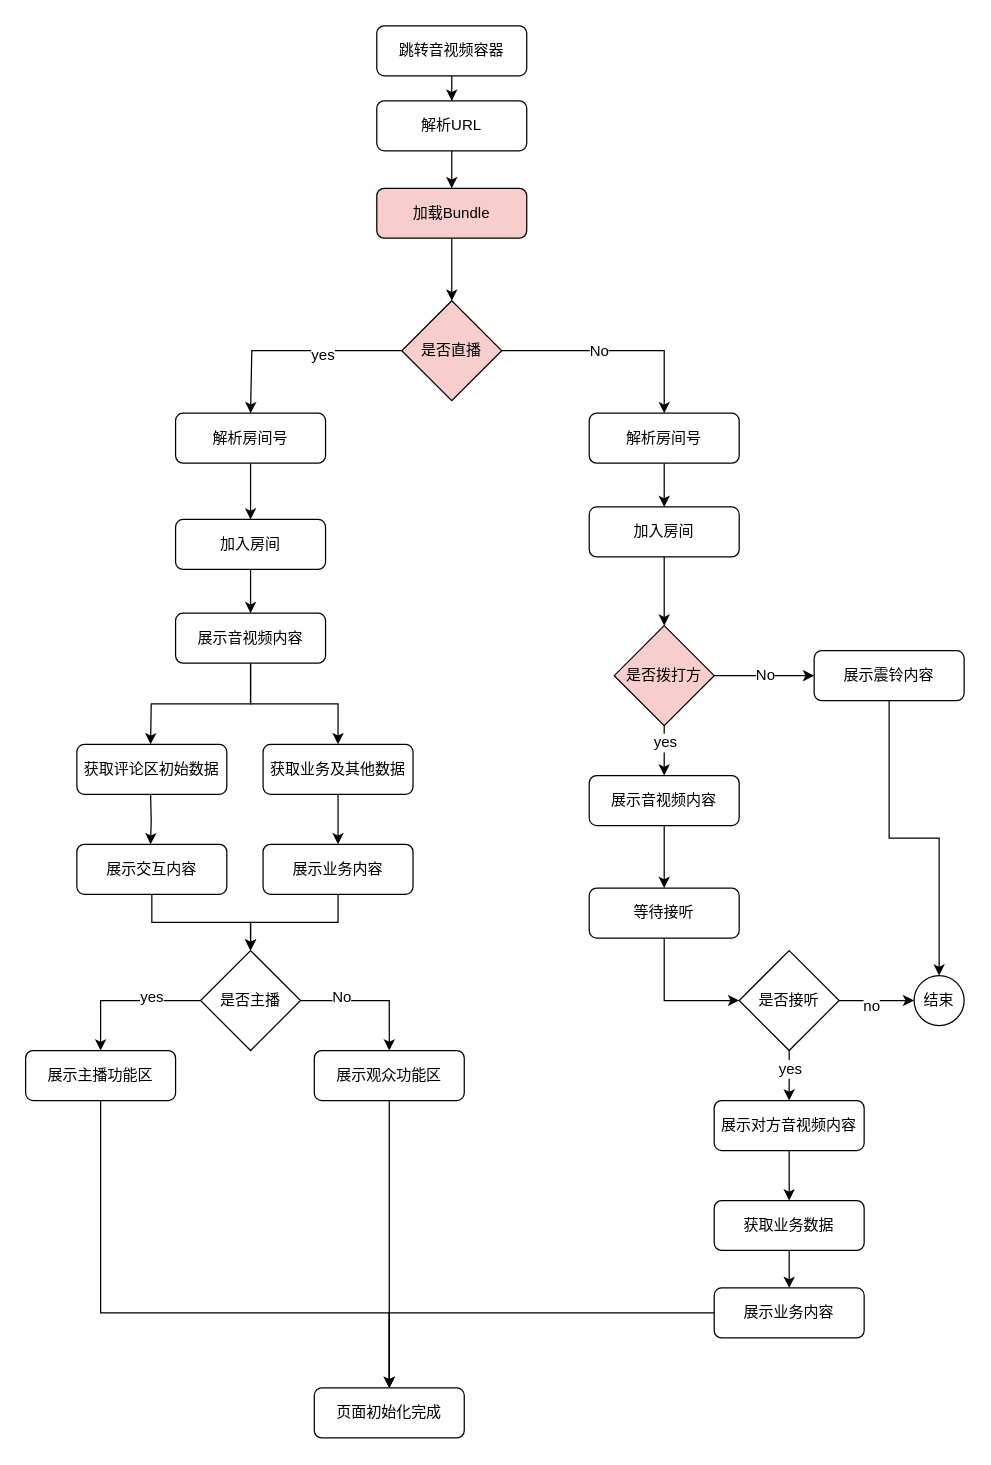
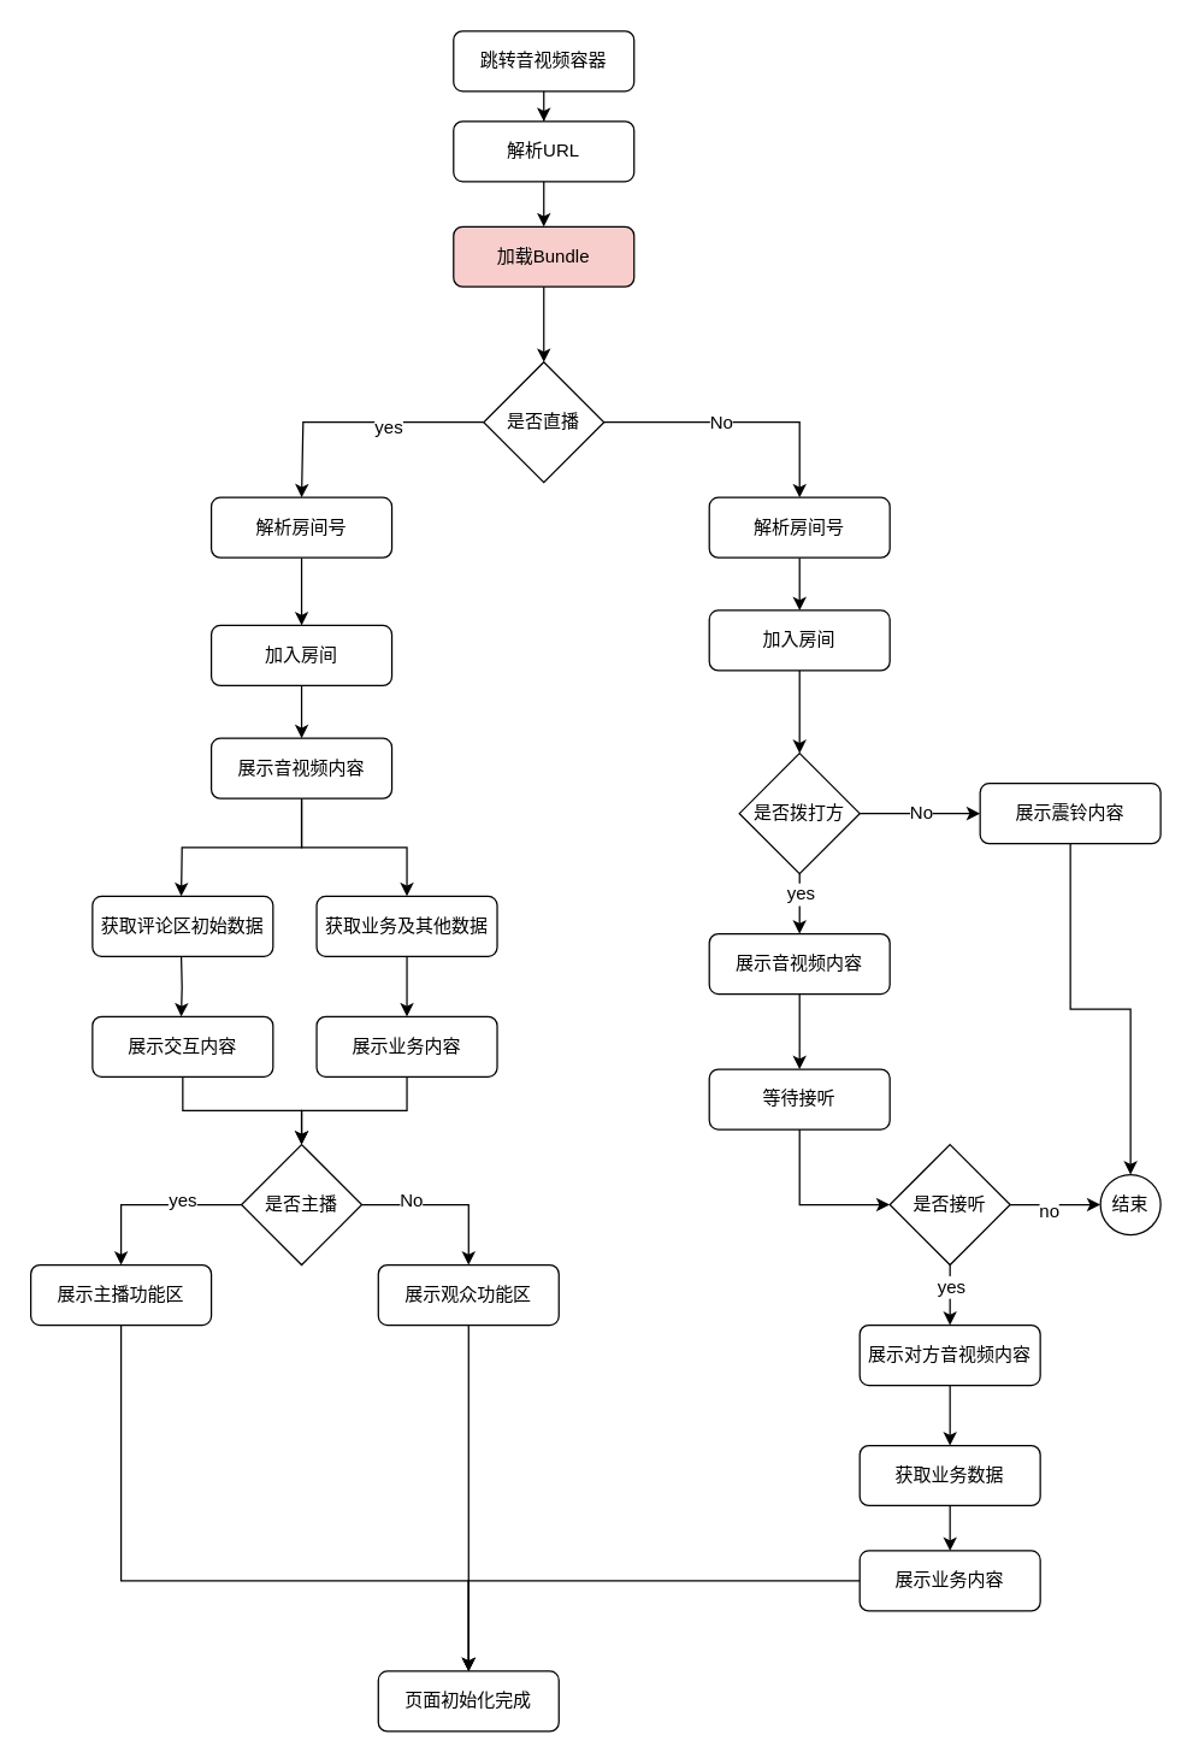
  <mxCell id="0" />
  <mxCell id="1" parent="0" />
  <mxCell id="2" style="edgeStyle=orthogonalEdgeStyle;rounded=0;orthogonalLoop=1;jettySize=auto;html=1;" parent="1" source="3" target="5" edge="1"><mxGeometry relative="1" as="geometry" /></mxCell>
  <mxCell id="3" value="跳转音视频容器" style="rounded=1;whiteSpace=wrap;html=1;" parent="1" vertex="1"><mxGeometry x="301" y="20" width="120" height="40" as="geometry" /></mxCell>
  <mxCell id="4" style="edgeStyle=orthogonalEdgeStyle;rounded=0;orthogonalLoop=1;jettySize=auto;html=1;exitX=0.5;exitY=1;exitDx=0;exitDy=0;entryX=0.5;entryY=0;entryDx=0;entryDy=0;" parent="1" source="5" target="8" edge="1"><mxGeometry relative="1" as="geometry" /></mxCell>
  <mxCell id="5" value="解析URL" style="rounded=1;whiteSpace=wrap;html=1;" parent="1" vertex="1"><mxGeometry x="301" y="80" width="120" height="40" as="geometry" /></mxCell>
  <mxCell id="6" style="edgeStyle=orthogonalEdgeStyle;rounded=0;orthogonalLoop=1;jettySize=auto;html=1;entryX=0.5;entryY=0;entryDx=0;entryDy=0;exitX=0;exitY=0.5;exitDx=0;exitDy=0;" parent="1" source="11" target="14" edge="1"><mxGeometry relative="1" as="geometry"><mxPoint x="351" y="270" as="sourcePoint" /><Array as="points"><mxPoint x="201" y="280" /></Array><mxPoint x="201" y="320" as="targetPoint" /></mxGeometry></mxCell>
  <mxCell id="7" value="yes" style="text;html=1;align=center;verticalAlign=middle;resizable=0;points=[];labelBackgroundColor=#ffffff;" parent="6" vertex="1" connectable="0"><mxGeometry x="-0.25" y="3" relative="1" as="geometry"><mxPoint as="offset" /></mxGeometry></mxCell>
  <mxCell id="8" value="加载Bundle" style="rounded=1;whiteSpace=wrap;html=1;fillColor=#f8cecc;" parent="1" vertex="1"><mxGeometry x="301" y="150" width="120" height="40" as="geometry" /></mxCell>
  <mxCell id="9" style="edgeStyle=orthogonalEdgeStyle;rounded=0;orthogonalLoop=1;jettySize=auto;html=1;entryX=0.5;entryY=0;entryDx=0;entryDy=0;" parent="1" source="11" target="38" edge="1"><mxGeometry relative="1" as="geometry"><mxPoint x="531" y="310" as="targetPoint" /></mxGeometry></mxCell>
  <mxCell id="10" value="No" style="text;html=1;align=center;verticalAlign=middle;resizable=0;points=[];labelBackgroundColor=#ffffff;" parent="9" vertex="1" connectable="0"><mxGeometry x="-0.15" relative="1" as="geometry"><mxPoint as="offset" /></mxGeometry></mxCell>
- <mxCell id="11" value="是否直播" style="rhombus;whiteSpace=wrap;html=1;fillColor=#f8cecc;" parent="1" vertex="1"><mxGeometry x="321" y="240" width="80" height="80" as="geometry" /></mxCell>
+ <mxCell id="11" value="是否直播" style="rhombus;whiteSpace=wrap;html=1;" parent="1" vertex="1"><mxGeometry x="321" y="240" width="80" height="80" as="geometry" /></mxCell>
  <mxCell id="12" value="" style="endArrow=classic;html=1;exitX=0.5;exitY=1;exitDx=0;exitDy=0;entryX=0.5;entryY=0;entryDx=0;entryDy=0;" parent="1" source="8" target="11" edge="1"><mxGeometry width="50" height="50" relative="1" as="geometry"><mxPoint x="361" y="420" as="sourcePoint" /><mxPoint x="411" y="370" as="targetPoint" /></mxGeometry></mxCell>
  <mxCell id="13" style="edgeStyle=orthogonalEdgeStyle;rounded=0;orthogonalLoop=1;jettySize=auto;html=1;exitX=0.5;exitY=1;exitDx=0;exitDy=0;entryX=0.5;entryY=0;entryDx=0;entryDy=0;" parent="1" source="14" target="15" edge="1"><mxGeometry relative="1" as="geometry" /></mxCell>
  <mxCell id="14" value="解析房间号" style="rounded=1;whiteSpace=wrap;html=1;" parent="1" vertex="1"><mxGeometry x="140" y="330" width="120" height="40" as="geometry" /></mxCell>
  <mxCell id="15" value="加入房间" style="rounded=1;whiteSpace=wrap;html=1;" parent="1" vertex="1"><mxGeometry x="140" y="415" width="120" height="40" as="geometry" /></mxCell>
  <mxCell id="16" style="edgeStyle=orthogonalEdgeStyle;rounded=0;orthogonalLoop=1;jettySize=auto;html=1;exitX=0.5;exitY=1;exitDx=0;exitDy=0;entryX=0.5;entryY=0;entryDx=0;entryDy=0;" edge="1" parent="1"><mxGeometry relative="1" as="geometry"><mxPoint x="120" y="635" as="sourcePoint" /><mxPoint x="120" y="675" as="targetPoint" /></mxGeometry></mxCell>
  <mxCell id="17" value="获取评论区初始数据" style="rounded=1;whiteSpace=wrap;html=1;" parent="1" vertex="1"><mxGeometry x="61" y="595" width="120" height="40" as="geometry" /></mxCell>
  <mxCell id="18" style="edgeStyle=orthogonalEdgeStyle;rounded=0;orthogonalLoop=1;jettySize=auto;html=1;exitX=0.5;exitY=1;exitDx=0;exitDy=0;" parent="1" source="20" edge="1"><mxGeometry relative="1" as="geometry"><mxPoint x="120" y="595" as="targetPoint" /></mxGeometry></mxCell>
  <mxCell id="19" style="edgeStyle=orthogonalEdgeStyle;rounded=0;orthogonalLoop=1;jettySize=auto;html=1;exitX=0.5;exitY=1;exitDx=0;exitDy=0;" parent="1" source="20" target="23" edge="1"><mxGeometry relative="1" as="geometry" /></mxCell>
  <mxCell id="20" value="展示音视频内容" style="rounded=1;whiteSpace=wrap;html=1;" parent="1" vertex="1"><mxGeometry x="140" y="490" width="120" height="40" as="geometry" /></mxCell>
  <mxCell id="21" value="" style="endArrow=classic;html=1;exitX=0.5;exitY=1;exitDx=0;exitDy=0;entryX=0.5;entryY=0;entryDx=0;entryDy=0;" parent="1" source="15" target="20" edge="1"><mxGeometry width="50" height="50" relative="1" as="geometry"><mxPoint x="340" y="515" as="sourcePoint" /><mxPoint x="390" y="465" as="targetPoint" /></mxGeometry></mxCell>
  <mxCell id="22" style="edgeStyle=orthogonalEdgeStyle;rounded=0;orthogonalLoop=1;jettySize=auto;html=1;exitX=0.5;exitY=1;exitDx=0;exitDy=0;" edge="1" parent="1" source="23" target="27"><mxGeometry relative="1" as="geometry" /></mxCell>
  <mxCell id="23" value="获取业务及其他数据" style="rounded=1;whiteSpace=wrap;html=1;" parent="1" vertex="1"><mxGeometry x="210" y="595" width="120" height="40" as="geometry" /></mxCell>
  <mxCell id="24" style="edgeStyle=orthogonalEdgeStyle;rounded=0;orthogonalLoop=1;jettySize=auto;html=1;entryX=0.5;entryY=0;entryDx=0;entryDy=0;" edge="1" parent="1" source="25" target="32"><mxGeometry relative="1" as="geometry" /></mxCell>
  <mxCell id="25" value="展示交互内容" style="rounded=1;whiteSpace=wrap;html=1;" parent="1" vertex="1"><mxGeometry x="61" y="675" width="120" height="40" as="geometry" /></mxCell>
  <mxCell id="26" style="edgeStyle=orthogonalEdgeStyle;rounded=0;orthogonalLoop=1;jettySize=auto;html=1;entryX=0.5;entryY=0;entryDx=0;entryDy=0;" edge="1" parent="1" source="27" target="32"><mxGeometry relative="1" as="geometry" /></mxCell>
  <mxCell id="27" value="展示业务内容" style="rounded=1;whiteSpace=wrap;html=1;" vertex="1" parent="1"><mxGeometry x="210" y="675" width="120" height="40" as="geometry" /></mxCell>
  <mxCell id="28" style="edgeStyle=orthogonalEdgeStyle;rounded=0;orthogonalLoop=1;jettySize=auto;html=1;entryX=0.5;entryY=0;entryDx=0;entryDy=0;" edge="1" parent="1" source="32" target="34"><mxGeometry relative="1" as="geometry" /></mxCell>
  <mxCell id="29" value="yes" style="text;html=1;align=center;verticalAlign=middle;resizable=0;points=[];labelBackgroundColor=#ffffff;" vertex="1" connectable="0" parent="28"><mxGeometry x="-0.333" y="-3" relative="1" as="geometry"><mxPoint as="offset" /></mxGeometry></mxCell>
  <mxCell id="30" style="edgeStyle=orthogonalEdgeStyle;rounded=0;orthogonalLoop=1;jettySize=auto;html=1;entryX=0.5;entryY=0;entryDx=0;entryDy=0;exitX=1;exitY=0.5;exitDx=0;exitDy=0;" edge="1" parent="1" source="32" target="36"><mxGeometry relative="1" as="geometry" /></mxCell>
  <mxCell id="31" value="No" style="text;html=1;align=center;verticalAlign=middle;resizable=0;points=[];labelBackgroundColor=#ffffff;" vertex="1" connectable="0" parent="30"><mxGeometry x="-0.42" y="3" relative="1" as="geometry"><mxPoint as="offset" /></mxGeometry></mxCell>
  <mxCell id="32" value="是否主播" style="rhombus;whiteSpace=wrap;html=1;" vertex="1" parent="1"><mxGeometry x="160" y="760" width="80" height="80" as="geometry" /></mxCell>
  <mxCell id="33" style="edgeStyle=orthogonalEdgeStyle;rounded=0;orthogonalLoop=1;jettySize=auto;html=1;entryX=0.5;entryY=0;entryDx=0;entryDy=0;" edge="1" parent="1" source="34" target="64"><mxGeometry relative="1" as="geometry"><Array as="points"><mxPoint x="80" y="1050" /><mxPoint x="311" y="1050" /></Array></mxGeometry></mxCell>
  <mxCell id="34" value="展示主播功能区" style="rounded=1;whiteSpace=wrap;html=1;" vertex="1" parent="1"><mxGeometry x="20" y="840" width="120" height="40" as="geometry" /></mxCell>
  <mxCell id="35" style="edgeStyle=orthogonalEdgeStyle;rounded=0;orthogonalLoop=1;jettySize=auto;html=1;entryX=0.5;entryY=0;entryDx=0;entryDy=0;" edge="1" parent="1" source="36" target="64"><mxGeometry relative="1" as="geometry" /></mxCell>
  <mxCell id="36" value="展示观众功能区" style="rounded=1;whiteSpace=wrap;html=1;" vertex="1" parent="1"><mxGeometry x="251" y="840" width="120" height="40" as="geometry" /></mxCell>
  <mxCell id="37" style="edgeStyle=orthogonalEdgeStyle;rounded=0;orthogonalLoop=1;jettySize=auto;html=1;" edge="1" parent="1" source="38" target="40"><mxGeometry relative="1" as="geometry" /></mxCell>
  <mxCell id="38" value="解析房间号" style="rounded=1;whiteSpace=wrap;html=1;" vertex="1" parent="1"><mxGeometry x="471" y="330" width="120" height="40" as="geometry" /></mxCell>
  <mxCell id="39" style="edgeStyle=orthogonalEdgeStyle;rounded=0;orthogonalLoop=1;jettySize=auto;html=1;exitX=0.5;exitY=1;exitDx=0;exitDy=0;entryX=0.5;entryY=0;entryDx=0;entryDy=0;" edge="1" parent="1" source="40" target="45"><mxGeometry relative="1" as="geometry"><mxPoint x="531" y="485" as="targetPoint" /></mxGeometry></mxCell>
  <mxCell id="40" value="加入房间" style="rounded=1;whiteSpace=wrap;html=1;" vertex="1" parent="1"><mxGeometry x="471" y="405" width="120" height="40" as="geometry" /></mxCell>
  <mxCell id="41" style="edgeStyle=orthogonalEdgeStyle;rounded=0;orthogonalLoop=1;jettySize=auto;html=1;exitX=0.5;exitY=1;exitDx=0;exitDy=0;" edge="1" parent="1" source="45" target="47"><mxGeometry relative="1" as="geometry" /></mxCell>
  <mxCell id="42" value="yes" style="text;html=1;align=center;verticalAlign=middle;resizable=0;points=[];labelBackgroundColor=#ffffff;" vertex="1" connectable="0" parent="41"><mxGeometry x="-0.333" relative="1" as="geometry"><mxPoint as="offset" /></mxGeometry></mxCell>
  <mxCell id="43" style="edgeStyle=orthogonalEdgeStyle;rounded=0;orthogonalLoop=1;jettySize=auto;html=1;exitX=1;exitY=0.5;exitDx=0;exitDy=0;entryX=0;entryY=0.5;entryDx=0;entryDy=0;" edge="1" parent="1" source="45" target="49"><mxGeometry relative="1" as="geometry" /></mxCell>
  <mxCell id="44" value="No" style="text;html=1;align=center;verticalAlign=middle;resizable=0;points=[];labelBackgroundColor=#ffffff;" vertex="1" connectable="0" parent="43"><mxGeometry y="1" relative="1" as="geometry"><mxPoint as="offset" /></mxGeometry></mxCell>
- <mxCell id="45" value="是否拨打方" style="rhombus;whiteSpace=wrap;html=1;fillColor=#f8cecc;" vertex="1" parent="1"><mxGeometry x="491" y="500" width="80" height="80" as="geometry" /></mxCell>
+ <mxCell id="45" value="是否拨打方" style="rhombus;whiteSpace=wrap;html=1;" vertex="1" parent="1"><mxGeometry x="491" y="500" width="80" height="80" as="geometry" /></mxCell>
  <mxCell id="46" style="edgeStyle=orthogonalEdgeStyle;rounded=0;orthogonalLoop=1;jettySize=auto;html=1;entryX=0.5;entryY=0;entryDx=0;entryDy=0;" edge="1" parent="1" source="47" target="59"><mxGeometry relative="1" as="geometry" /></mxCell>
  <mxCell id="47" value="展示音视频内容" style="rounded=1;whiteSpace=wrap;html=1;" vertex="1" parent="1"><mxGeometry x="471" y="620" width="120" height="40" as="geometry" /></mxCell>
  <mxCell id="48" style="edgeStyle=orthogonalEdgeStyle;rounded=0;orthogonalLoop=1;jettySize=auto;html=1;" edge="1" parent="1" source="49" target="55"><mxGeometry relative="1" as="geometry" /></mxCell>
  <mxCell id="49" value="展示震铃内容" style="rounded=1;whiteSpace=wrap;html=1;" vertex="1" parent="1"><mxGeometry x="651" y="520" width="120" height="40" as="geometry" /></mxCell>
  <mxCell id="50" style="edgeStyle=orthogonalEdgeStyle;rounded=0;orthogonalLoop=1;jettySize=auto;html=1;exitX=1;exitY=0.5;exitDx=0;exitDy=0;entryX=0;entryY=0.5;entryDx=0;entryDy=0;" edge="1" parent="1" source="54" target="55"><mxGeometry relative="1" as="geometry" /></mxCell>
  <mxCell id="51" value="no" style="text;html=1;align=center;verticalAlign=middle;resizable=0;points=[];labelBackgroundColor=#ffffff;" vertex="1" connectable="0" parent="50"><mxGeometry x="-0.167" y="-4" relative="1" as="geometry"><mxPoint as="offset" /></mxGeometry></mxCell>
  <mxCell id="52" style="edgeStyle=orthogonalEdgeStyle;rounded=0;orthogonalLoop=1;jettySize=auto;html=1;entryX=0.5;entryY=0;entryDx=0;entryDy=0;" edge="1" parent="1" source="54" target="57"><mxGeometry relative="1" as="geometry" /></mxCell>
  <mxCell id="53" value="yes" style="text;html=1;align=center;verticalAlign=middle;resizable=0;points=[];labelBackgroundColor=#ffffff;" vertex="1" connectable="0" parent="52"><mxGeometry x="0.2" y="2" relative="1" as="geometry"><mxPoint x="-2" y="-10" as="offset" /></mxGeometry></mxCell>
  <mxCell id="54" value="是否接听" style="rhombus;whiteSpace=wrap;html=1;" vertex="1" parent="1"><mxGeometry x="591" y="760" width="80" height="80" as="geometry" /></mxCell>
  <mxCell id="55" value="结束" style="ellipse;whiteSpace=wrap;html=1;aspect=fixed;" vertex="1" parent="1"><mxGeometry x="731" y="780" width="40" height="40" as="geometry" /></mxCell>
  <mxCell id="56" style="edgeStyle=orthogonalEdgeStyle;rounded=0;orthogonalLoop=1;jettySize=auto;html=1;exitX=0.5;exitY=1;exitDx=0;exitDy=0;entryX=0.5;entryY=0;entryDx=0;entryDy=0;" edge="1" parent="1" source="57" target="61"><mxGeometry relative="1" as="geometry" /></mxCell>
  <mxCell id="57" value="展示对方音视频内容" style="rounded=1;whiteSpace=wrap;html=1;" vertex="1" parent="1"><mxGeometry x="571" y="880" width="120" height="40" as="geometry" /></mxCell>
  <mxCell id="58" style="edgeStyle=orthogonalEdgeStyle;rounded=0;orthogonalLoop=1;jettySize=auto;html=1;entryX=0;entryY=0.5;entryDx=0;entryDy=0;" edge="1" parent="1" source="59" target="54"><mxGeometry relative="1" as="geometry" /></mxCell>
  <mxCell id="59" value="等待接听" style="rounded=1;whiteSpace=wrap;html=1;" vertex="1" parent="1"><mxGeometry x="471" y="710" width="120" height="40" as="geometry" /></mxCell>
  <mxCell id="60" style="edgeStyle=orthogonalEdgeStyle;rounded=0;orthogonalLoop=1;jettySize=auto;html=1;entryX=0.5;entryY=0;entryDx=0;entryDy=0;" edge="1" parent="1" source="61" target="63"><mxGeometry relative="1" as="geometry" /></mxCell>
  <mxCell id="61" value="获取业务数据" style="rounded=1;whiteSpace=wrap;html=1;" vertex="1" parent="1"><mxGeometry x="571" y="960" width="120" height="40" as="geometry" /></mxCell>
  <mxCell id="62" style="edgeStyle=orthogonalEdgeStyle;rounded=0;orthogonalLoop=1;jettySize=auto;html=1;entryX=0.5;entryY=0;entryDx=0;entryDy=0;" edge="1" parent="1" source="63" target="64"><mxGeometry relative="1" as="geometry" /></mxCell>
  <mxCell id="63" value="展示业务内容" style="rounded=1;whiteSpace=wrap;html=1;" vertex="1" parent="1"><mxGeometry x="571" y="1030" width="120" height="40" as="geometry" /></mxCell>
  <mxCell id="64" value="页面初始化完成" style="rounded=1;whiteSpace=wrap;html=1;" vertex="1" parent="1"><mxGeometry x="251" y="1110" width="120" height="40" as="geometry" /></mxCell>
